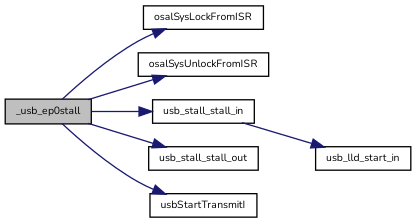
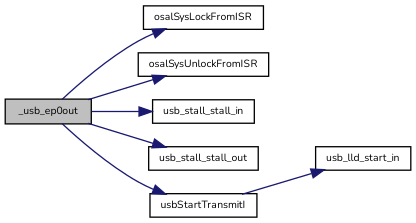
  digraph {
    fontname=Nunito
    rankdir=LR
    node [color=black fontname=Nunito fontsize=8 shape=record]
    edge [color=midnightblue fontname=Nunito fontsize=8 labelfontname=Helvetica labelfontsize=8 style=solid]
-   n1 [fillcolor=grey75 fontcolor=black height=0.2 label=_usb_ep0stall style=filled width=0.4]
+   n1 [fillcolor=grey75 fontcolor=black height=0.2 label=_usb_ep0out style=filled width=0.4]
    n2 [height=0.2 label=osalSysLockFromISR width=0.4]
    n3 [height=0.2 label=osalSysUnlockFromISR width=0.4]
    n4 [height=0.2 label=usb_stall_stall_in width=0.4]
    n5 [height=0.2 label=usb_stall_stall_out width=0.4]
    n6 [height=0.2 label=usbStartTransmitI width=0.4]
    n7 [height=0.2 label=usb_lld_start_in width=0.4]
    n1 -> n2
    n1 -> n3
    n1 -> n4
    n1 -> n5
    n1 -> n6
-   n4 -> n7
+   n6 -> n7
  }
